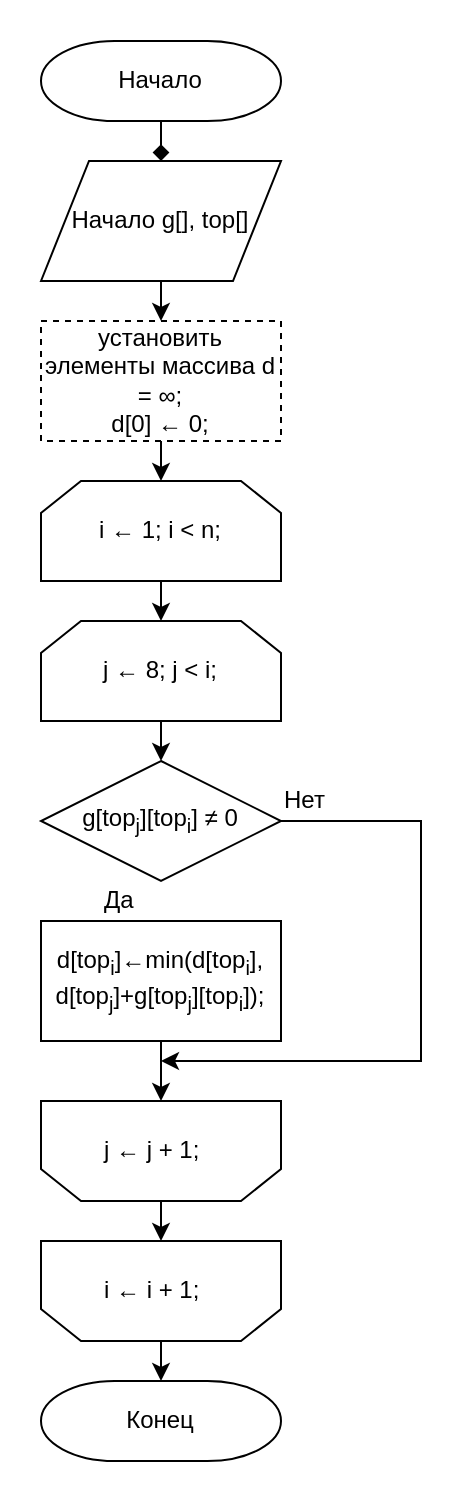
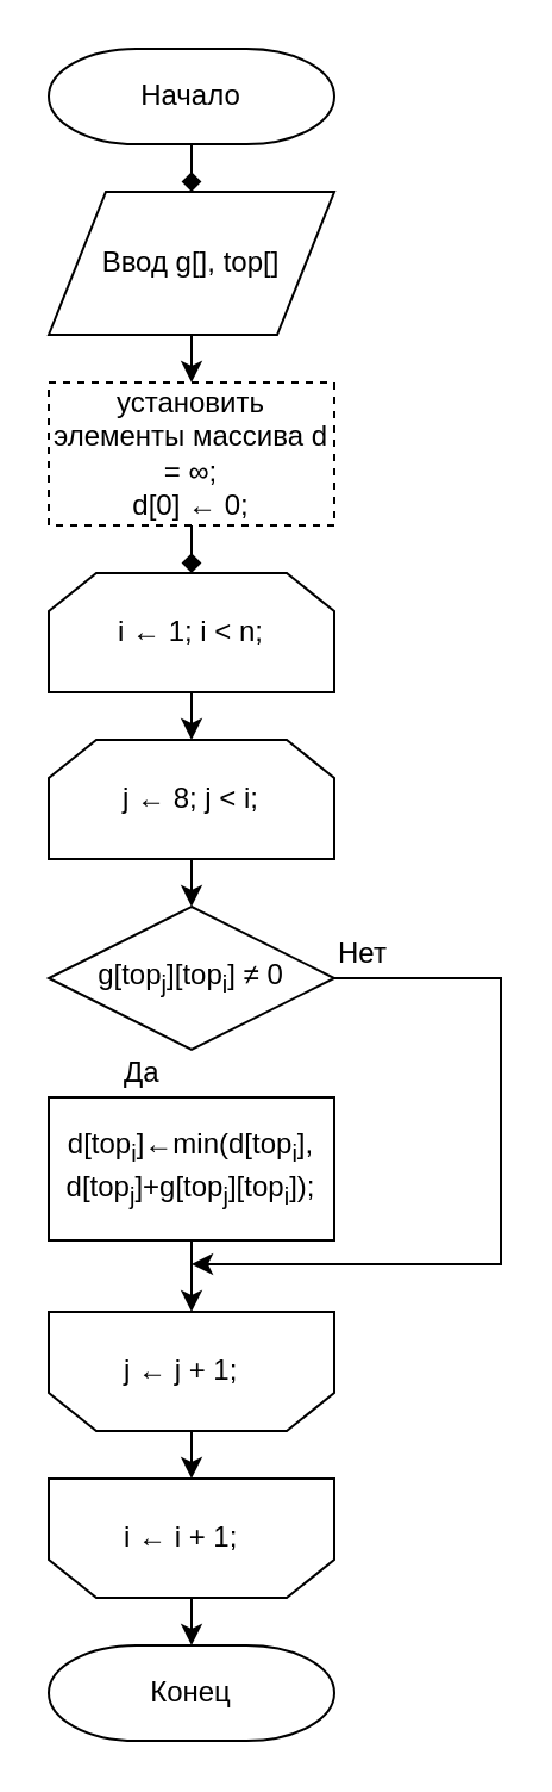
  <mxCell id="0" />
  <mxCell id="1" parent="0" />
  <mxCell id="2" style="edgeStyle=orthogonalEdgeStyle;rounded=0;orthogonalLoop=1;jettySize=auto;html=1;exitX=0.5;exitY=1;exitDx=0;exitDy=0;exitPerimeter=0;entryX=0.5;entryY=0;entryDx=0;entryDy=0;endArrow=diamond;" edge="1" parent="1" source="3" target="24"><mxGeometry relative="1" as="geometry" /></mxCell>
  <mxCell id="3" value="Начало" style="strokeWidth=1;html=1;shape=mxgraph.flowchart.terminator;whiteSpace=wrap;" vertex="1" parent="1"><mxGeometry x="20" y="20" width="120" height="40" as="geometry" /></mxCell>
- <mxCell id="4" style="edgeStyle=orthogonalEdgeStyle;rounded=0;orthogonalLoop=1;jettySize=auto;html=1;exitX=0.5;exitY=1;exitDx=0;exitDy=0;entryX=0.5;entryY=0;entryDx=0;entryDy=0;" edge="1" parent="1" source="5" target="7"><mxGeometry relative="1" as="geometry" /></mxCell>
+ <mxCell id="4" style="edgeStyle=orthogonalEdgeStyle;rounded=0;orthogonalLoop=1;jettySize=auto;html=1;exitX=0.5;exitY=1;exitDx=0;exitDy=0;entryX=0.5;entryY=0;entryDx=0;entryDy=0;endArrow=diamond;" edge="1" parent="1" source="5" target="7"><mxGeometry relative="1" as="geometry" /></mxCell>
  <mxCell id="5" value="установить элементы массива d =&amp;nbsp;&lt;span&gt;∞;&lt;br&gt;&lt;/span&gt;d[0]&amp;nbsp;&lt;span&gt;←&amp;nbsp;&lt;/span&gt;0;&lt;br&gt;" style="rounded=0;whiteSpace=wrap;html=1;strokeWidth=1;dashed=1;" vertex="1" parent="1"><mxGeometry x="20" y="160" width="120" height="60" as="geometry" /></mxCell>
  <mxCell id="6" style="edgeStyle=orthogonalEdgeStyle;rounded=0;orthogonalLoop=1;jettySize=auto;html=1;exitX=0.5;exitY=1;exitDx=0;exitDy=0;entryX=0.5;entryY=0;entryDx=0;entryDy=0;" edge="1" parent="1" source="7" target="9"><mxGeometry relative="1" as="geometry" /></mxCell>
  <mxCell id="7" value="i&amp;nbsp;&lt;span&gt;← 1; i &amp;lt; n;&lt;/span&gt;" style="shape=loopLimit;whiteSpace=wrap;html=1;strokeWidth=1;" vertex="1" parent="1"><mxGeometry x="20" y="240" width="120" height="50" as="geometry" /></mxCell>
  <mxCell id="8" style="edgeStyle=orthogonalEdgeStyle;rounded=0;orthogonalLoop=1;jettySize=auto;html=1;exitX=0.5;exitY=1;exitDx=0;exitDy=0;entryX=0.5;entryY=0;entryDx=0;entryDy=0;entryPerimeter=0;" edge="1" parent="1" source="9" target="17"><mxGeometry relative="1" as="geometry" /></mxCell>
  <mxCell id="9" value="j&amp;nbsp;&lt;span&gt;← 8; j &amp;lt; i;&lt;/span&gt;" style="shape=loopLimit;whiteSpace=wrap;html=1;strokeWidth=1;" vertex="1" parent="1"><mxGeometry x="20" y="310" width="120" height="50" as="geometry" /></mxCell>
  <mxCell id="10" style="edgeStyle=orthogonalEdgeStyle;rounded=0;orthogonalLoop=1;jettySize=auto;html=1;exitX=0.5;exitY=0;exitDx=0;exitDy=0;entryX=0.5;entryY=0;entryDx=0;entryDy=0;entryPerimeter=0;" edge="1" parent="1" source="11" target="20"><mxGeometry relative="1" as="geometry" /></mxCell>
  <mxCell id="11" value="" style="shape=loopLimit;whiteSpace=wrap;html=1;strokeWidth=1;rotation=-180;" vertex="1" parent="1"><mxGeometry x="20" y="620" width="120" height="50" as="geometry" /></mxCell>
  <mxCell id="12" style="edgeStyle=orthogonalEdgeStyle;rounded=0;orthogonalLoop=1;jettySize=auto;html=1;exitX=0.5;exitY=0;exitDx=0;exitDy=0;entryX=0.5;entryY=1;entryDx=0;entryDy=0;" edge="1" parent="1" source="13" target="11"><mxGeometry relative="1" as="geometry" /></mxCell>
  <mxCell id="13" value="" style="shape=loopLimit;whiteSpace=wrap;html=1;strokeWidth=1;rotation=180;" vertex="1" parent="1"><mxGeometry x="20" y="550" width="120" height="50" as="geometry" /></mxCell>
  <mxCell id="14" value="&lt;span&gt;i&amp;nbsp;&lt;/span&gt;&lt;span&gt;← i + 1;&lt;/span&gt;" style="text;html=1;resizable=0;points=[];autosize=1;align=left;verticalAlign=top;spacingTop=-4;" vertex="1" parent="1"><mxGeometry x="50" y="635" width="60" height="20" as="geometry" /></mxCell>
  <mxCell id="15" value="&lt;span&gt;j&amp;nbsp;&lt;/span&gt;&lt;span&gt;← j + 1;&lt;/span&gt;" style="text;html=1;resizable=0;points=[];autosize=1;align=left;verticalAlign=top;spacingTop=-4;" vertex="1" parent="1"><mxGeometry x="50" y="565" width="60" height="20" as="geometry" /></mxCell>
  <mxCell id="16" style="edgeStyle=orthogonalEdgeStyle;rounded=0;orthogonalLoop=1;jettySize=auto;html=1;exitX=1;exitY=0.5;exitDx=0;exitDy=0;exitPerimeter=0;" edge="1" parent="1" source="17"><mxGeometry relative="1" as="geometry"><mxPoint x="80" y="530" as="targetPoint" /><Array as="points"><mxPoint x="210" y="410" /><mxPoint x="210" y="530" /></Array></mxGeometry></mxCell>
  <mxCell id="17" value="g[top&lt;sub&gt;j&lt;/sub&gt;][top&lt;sub&gt;i&lt;/sub&gt;]&amp;nbsp;&lt;span&gt;≠ 0&lt;/span&gt;" style="strokeWidth=1;html=1;shape=mxgraph.flowchart.decision;whiteSpace=wrap;" vertex="1" parent="1"><mxGeometry x="20" y="380" width="120" height="60" as="geometry" /></mxCell>
  <mxCell id="18" style="edgeStyle=orthogonalEdgeStyle;rounded=0;orthogonalLoop=1;jettySize=auto;html=1;exitX=0.5;exitY=1;exitDx=0;exitDy=0;entryX=0.5;entryY=1;entryDx=0;entryDy=0;" edge="1" parent="1" source="19" target="13"><mxGeometry relative="1" as="geometry" /></mxCell>
  <mxCell id="19" value="d[top&lt;sub&gt;i&lt;/sub&gt;]←min(d[top&lt;sub&gt;i&lt;/sub&gt;], d[top&lt;sub&gt;j&lt;/sub&gt;]+g[top&lt;sub&gt;j&lt;/sub&gt;][top&lt;sub&gt;i&lt;/sub&gt;]);" style="rounded=0;whiteSpace=wrap;html=1;strokeWidth=1;" vertex="1" parent="1"><mxGeometry x="20" y="460" width="120" height="60" as="geometry" /></mxCell>
  <mxCell id="20" value="Конец" style="strokeWidth=1;html=1;shape=mxgraph.flowchart.terminator;whiteSpace=wrap;" vertex="1" parent="1"><mxGeometry x="20" y="690" width="120" height="40" as="geometry" /></mxCell>
  <mxCell id="21" value="Да" style="text;html=1;resizable=0;points=[];autosize=1;align=left;verticalAlign=top;spacingTop=-4;" vertex="1" parent="1"><mxGeometry x="50" y="440" width="30" height="20" as="geometry" /></mxCell>
  <mxCell id="22" value="Нет" style="text;html=1;resizable=0;points=[];autosize=1;align=left;verticalAlign=top;spacingTop=-4;" vertex="1" parent="1"><mxGeometry x="140" y="390" width="40" height="20" as="geometry" /></mxCell>
  <mxCell id="23" style="edgeStyle=orthogonalEdgeStyle;rounded=0;orthogonalLoop=1;jettySize=auto;html=1;exitX=0.5;exitY=1;exitDx=0;exitDy=0;entryX=0.5;entryY=0;entryDx=0;entryDy=0;" edge="1" parent="1" source="24" target="5"><mxGeometry relative="1" as="geometry" /></mxCell>
- <mxCell id="24" value="Начало g[], top[]" style="shape=parallelogram;perimeter=parallelogramPerimeter;whiteSpace=wrap;html=1;strokeWidth=1;" vertex="1" parent="1"><mxGeometry x="20" y="80" width="120" height="60" as="geometry" /></mxCell>
+ <mxCell id="24" value="Ввод g[], top[]" style="shape=parallelogram;perimeter=parallelogramPerimeter;whiteSpace=wrap;html=1;strokeWidth=1;" vertex="1" parent="1"><mxGeometry x="20" y="80" width="120" height="60" as="geometry" /></mxCell>
